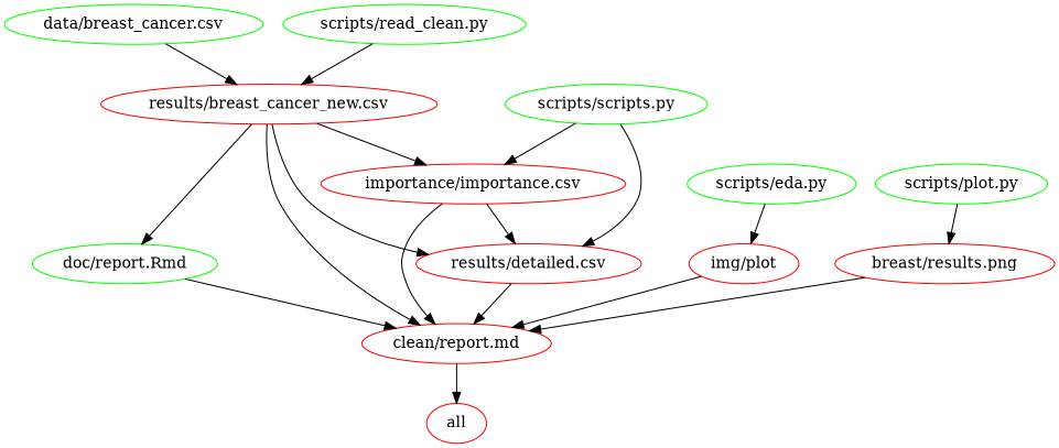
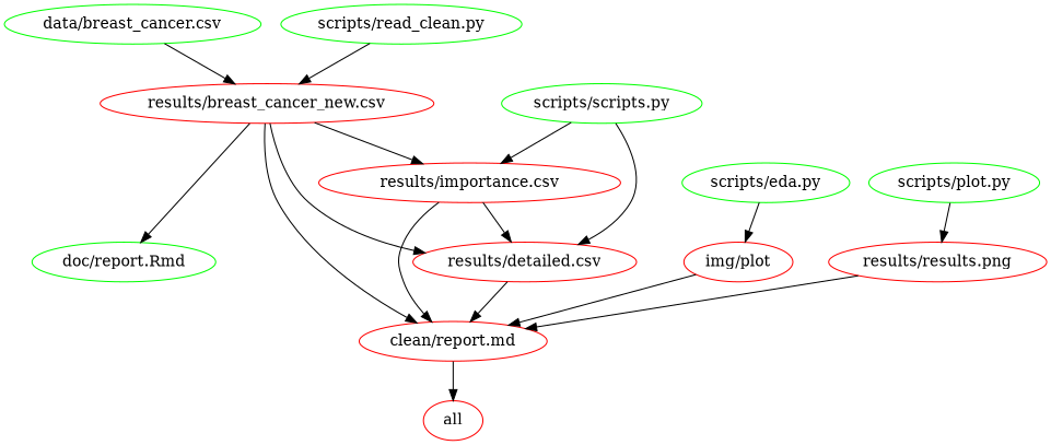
  digraph {
    node [color=red]
    n1 [label=all]
    n2 [color=green label="data/breast_cancer.csv"]
    n3 [label="results/breast_cancer_new.csv"]
    n4 [color=green label="doc/report.Rmd"]
    n5 [label="clean/report.md"]
    n6 [label="results/detailed.csv"]
-   n7 [label="importance/importance.csv"]
+   n7 [label="results/importance.csv"]
    n8 [label="img/plot"]
-   n9 [label="breast/results.png"]
+   n9 [label="results/results.png"]
    n10 [color=green label="scripts/scripts.py"]
    n11 [color=green label="scripts/eda.py"]
    n12 [color=green label="scripts/plot.py"]
    n13 [color=green label="scripts/read_clean.py"]
    n2 -> n3
    n3 -> n4
    n3 -> n5
    n3 -> n6
    n3 -> n7
-   n4 -> n5
    n5 -> n1
    n6 -> n5
    n7 -> n5
    n7 -> n6
    n8 -> n5
    n9 -> n5
    n10 -> n6
    n10 -> n7
    n11 -> n8
    n12 -> n9
    n13 -> n3
  }
